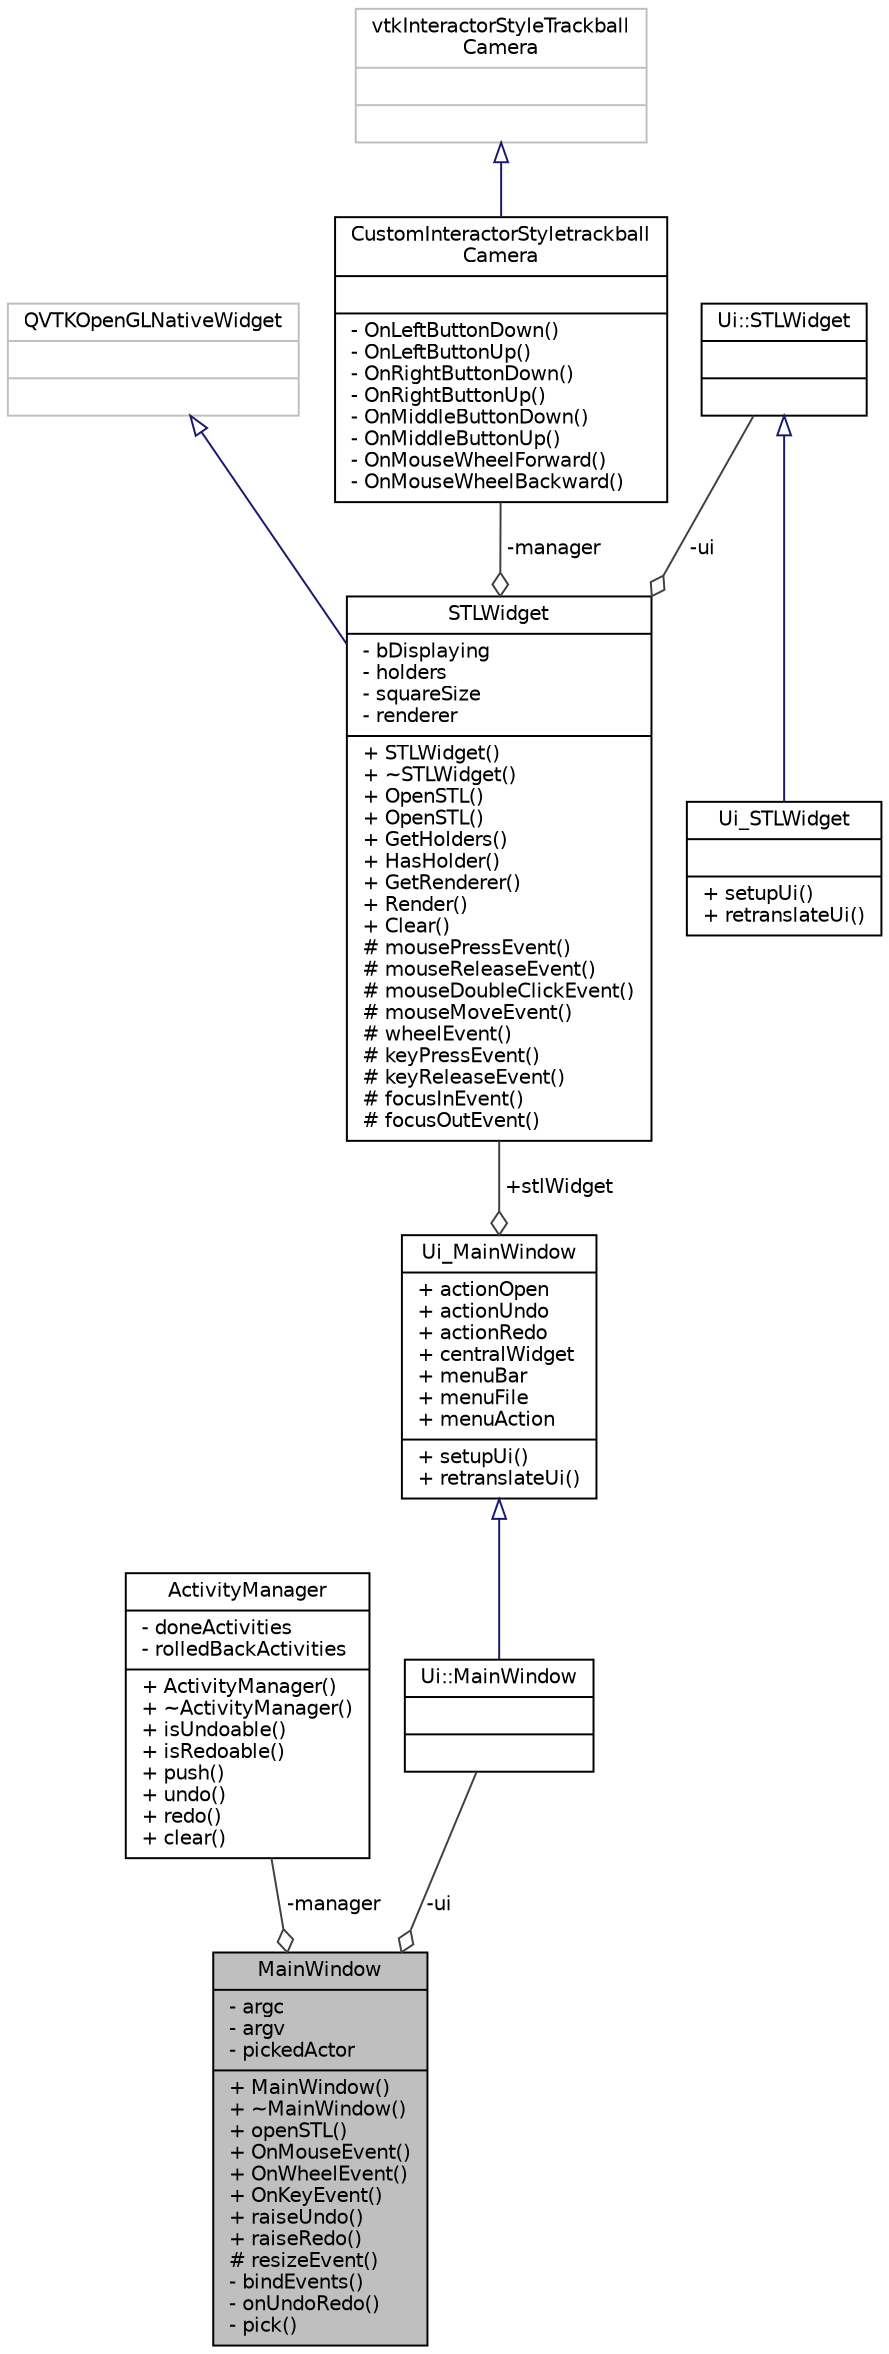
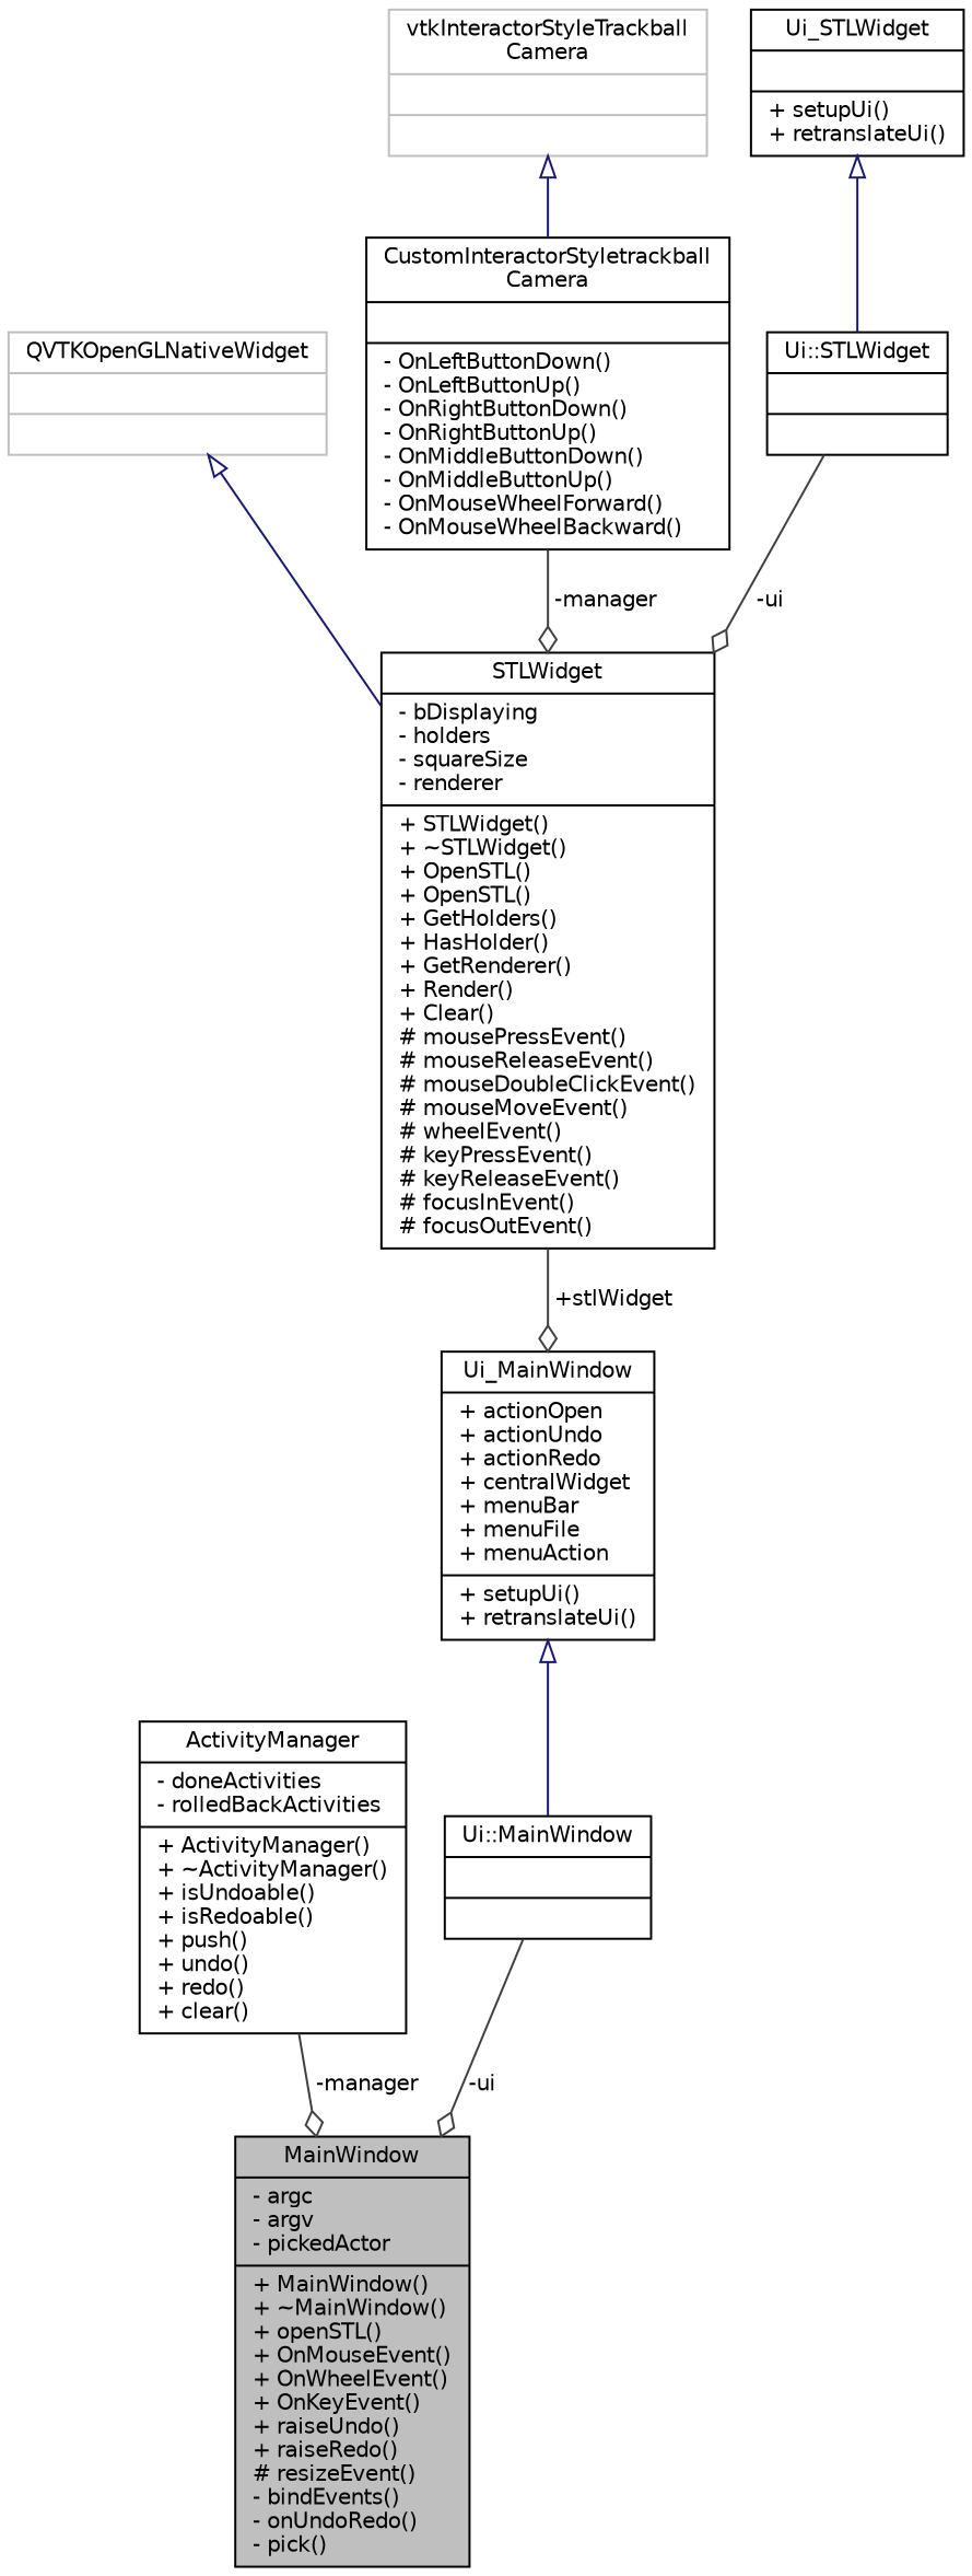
  digraph {
    node [color=black fillcolor=white fontname=Helvetica fontsize=10 shape=record style=filled]
    edge [arrowhead=odiamond color=grey25 fontname=Helvetica fontsize=10 labelfontname=Helvetica labelfontsize=10 style=solid]
    n1 [fillcolor=grey75 fontcolor=black height=0.2 label="{MainWindow\n|- argc\l- argv\l- pickedActor\l|+ MainWindow()\l+ ~MainWindow()\l+ openSTL()\l+ OnMouseEvent()\l+ OnWheelEvent()\l+ OnKeyEvent()\l+ raiseUndo()\l+ raiseRedo()\l# resizeEvent()\l- bindEvents()\l- onUndoRedo()\l- pick()\l}" width=0.4]
    n2 [height=0.2 label="{ActivityManager\n|- doneActivities\l- rolledBackActivities\l|+ ActivityManager()\l+ ~ActivityManager()\l+ isUndoable()\l+ isRedoable()\l+ push()\l+ undo()\l+ redo()\l+ clear()\l}" width=0.4]
    n3 [height=0.2 label="{Ui::MainWindow\n||}" width=0.4]
    n4 [height=0.2 label="{Ui_MainWindow\n|+ actionOpen\l+ actionUndo\l+ actionRedo\l+ centralWidget\l+ menuBar\l+ menuFile\l+ menuAction\l|+ setupUi()\l+ retranslateUi()\l}" width=0.4]
    n5 [height=0.2 label="{STLWidget\n|- bDisplaying\l- holders\l- squareSize\l- renderer\l|+ STLWidget()\l+ ~STLWidget()\l+ OpenSTL()\l+ OpenSTL()\l+ GetHolders()\l+ HasHolder()\l+ GetRenderer()\l+ Render()\l+ Clear()\l# mousePressEvent()\l# mouseReleaseEvent()\l# mouseDoubleClickEvent()\l# mouseMoveEvent()\l# wheelEvent()\l# keyPressEvent()\l# keyReleaseEvent()\l# focusInEvent()\l# focusOutEvent()\l}" width=0.4]
    n6 [color=grey75 height=0.2 label="{QVTKOpenGLNativeWidget\n||}" width=0.4]
    n7 [height=0.2 label="{CustomInteractorStyletrackball\lCamera\n||- OnLeftButtonDown()\l- OnLeftButtonUp()\l- OnRightButtonDown()\l- OnRightButtonUp()\l- OnMiddleButtonDown()\l- OnMiddleButtonUp()\l- OnMouseWheelForward()\l- OnMouseWheelBackward()\l}" width=0.4]
    n8 [color=grey75 height=0.2 label="{vtkInteractorStyleTrackball\lCamera\n||}" width=0.4]
    n9 [height=0.2 label="{Ui::STLWidget\n||}" width=0.4]
    n10 [height=0.2 label="{Ui_STLWidget\n||+ setupUi()\l+ retranslateUi()\l}" width=0.4]
    n2 -> n1 [label=" -manager"]
    n3 -> n1 [label=" -ui"]
    n4 -> n3 [arrowtail=onormal color=midnightblue dir=back arrowhead=""]
    n5 -> n4 [label=" +stlWidget"]
    n6 -> n5 [arrowtail=onormal color=midnightblue dir=back arrowhead=""]
    n7 -> n5 [label=" -manager"]
    n8 -> n7 [arrowtail=onormal color=midnightblue dir=back arrowhead=""]
    n9 -> n5 [label=" -ui"]
-   n9 -> n10 [arrowtail=onormal color=midnightblue dir=back arrowhead=""]
+   n10 -> n9 [arrowtail=onormal color=midnightblue dir=back arrowhead=""]
  }
